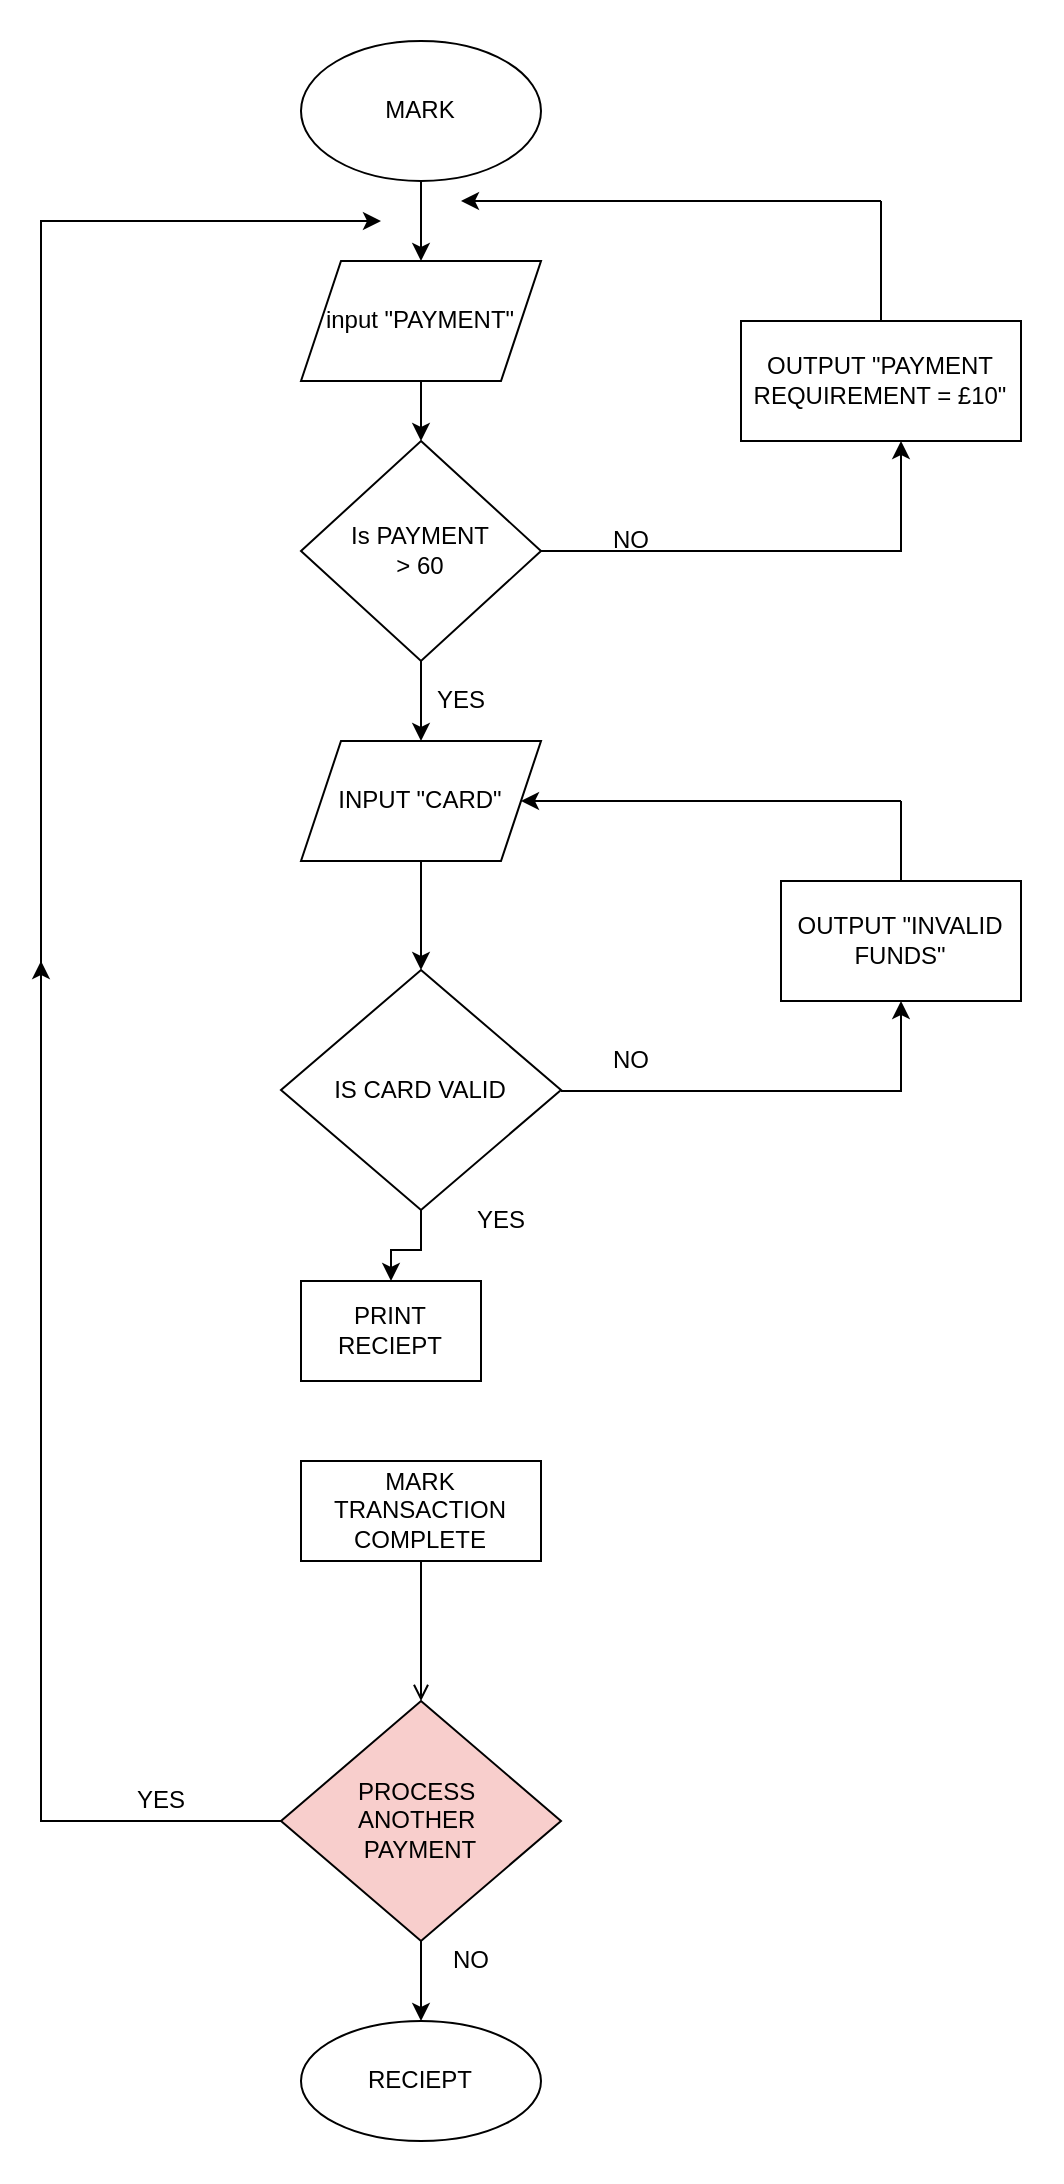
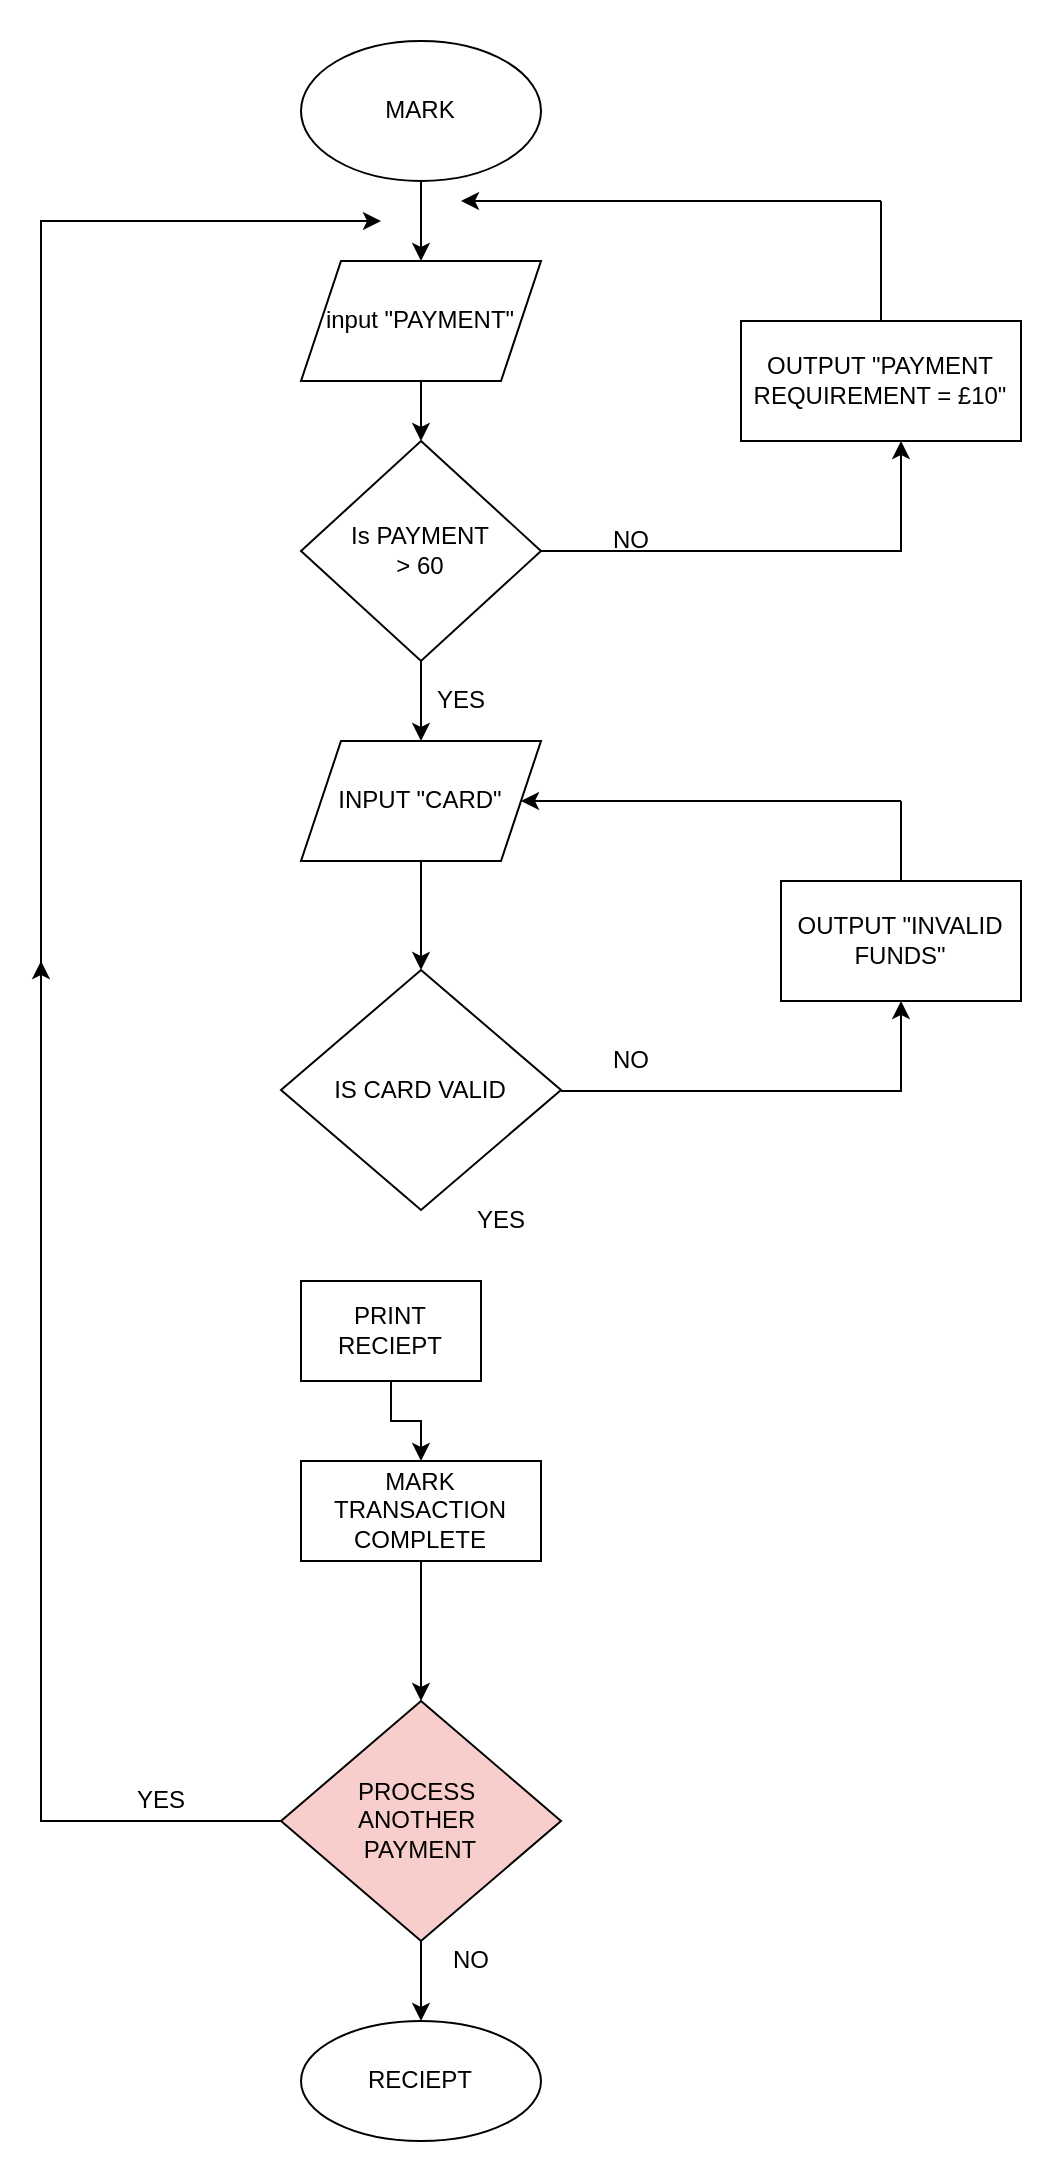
  <mxCell id="0" />
  <mxCell id="1" parent="0" />
  <mxCell id="2" value="" style="edgeStyle=orthogonalEdgeStyle;rounded=0;orthogonalLoop=1;jettySize=auto;html=1;" edge="1" parent="1" source="3" target="5"><mxGeometry relative="1" as="geometry" /></mxCell>
  <mxCell id="3" value="MARK" style="ellipse;whiteSpace=wrap;html=1;" vertex="1" parent="1"><mxGeometry x="150" width="120" height="70" as="geometry" y="20" /></mxCell>
  <mxCell id="4" value="" style="edgeStyle=orthogonalEdgeStyle;rounded=0;orthogonalLoop=1;jettySize=auto;html=1;" edge="1" parent="1" source="5"><mxGeometry relative="1" as="geometry"><mxPoint x="210" y="220" as="targetPoint" /></mxGeometry></mxCell>
  <mxCell id="5" value="input &quot;PAYMENT&quot;" style="shape=parallelogram;perimeter=parallelogramPerimeter;whiteSpace=wrap;html=1;fixedSize=1;" vertex="1" parent="1"><mxGeometry x="150" y="130" width="120" height="60" as="geometry" /></mxCell>
  <mxCell id="6" value="" style="edgeStyle=orthogonalEdgeStyle;rounded=0;orthogonalLoop=1;jettySize=auto;html=1;exitX=1;exitY=0.5;exitDx=0;exitDy=0;" edge="1" parent="1" source="8" target="9"><mxGeometry relative="1" as="geometry"><Array as="points"><mxPoint x="450" y="275" /></Array></mxGeometry></mxCell>
  <mxCell id="7" value="" style="edgeStyle=orthogonalEdgeStyle;rounded=0;orthogonalLoop=1;jettySize=auto;html=1;" edge="1" parent="1" source="8" target="13"><mxGeometry relative="1" as="geometry" /></mxCell>
  <mxCell id="8" value="Is PAYMENT&lt;br&gt;&amp;gt; 60" style="rhombus;whiteSpace=wrap;html=1;" vertex="1" parent="1"><mxGeometry x="150" y="220" width="120" height="110" as="geometry" /></mxCell>
  <mxCell id="9" value="OUTPUT &quot;PAYMENT REQUIREMENT = £10&quot;" style="whiteSpace=wrap;html=1;" vertex="1" parent="1"><mxGeometry x="370" y="160" width="140" height="60" as="geometry" /></mxCell>
  <mxCell id="10" value="" style="endArrow=none;html=1;rounded=0;exitX=0.5;exitY=0;exitDx=0;exitDy=0;" edge="1" parent="1" source="9"><mxGeometry width="50" height="50" relative="1" as="geometry"><mxPoint x="460" y="140" as="sourcePoint" /><mxPoint x="440" y="100" as="targetPoint" /></mxGeometry></mxCell>
  <mxCell id="11" value="" style="endArrow=classic;html=1;rounded=0;" edge="1" parent="1"><mxGeometry width="50" height="50" relative="1" as="geometry"><mxPoint x="440" y="100" as="sourcePoint" /><mxPoint x="230" y="100" as="targetPoint" /></mxGeometry></mxCell>
  <mxCell id="12" value="" style="edgeStyle=orthogonalEdgeStyle;rounded=0;orthogonalLoop=1;jettySize=auto;html=1;" edge="1" parent="1" source="13" target="16"><mxGeometry relative="1" as="geometry" /></mxCell>
  <mxCell id="13" value="INPUT &quot;CARD&quot;" style="shape=parallelogram;perimeter=parallelogramPerimeter;whiteSpace=wrap;html=1;fixedSize=1;" vertex="1" parent="1"><mxGeometry x="150" y="370" width="120" height="60" as="geometry" /></mxCell>
  <mxCell id="14" value="" style="edgeStyle=orthogonalEdgeStyle;rounded=0;orthogonalLoop=1;jettySize=auto;html=1;" edge="1" parent="1" target="17"><mxGeometry relative="1" as="geometry"><mxPoint x="280" y="545" as="sourcePoint" /><Array as="points"><mxPoint x="450" y="545" /></Array></mxGeometry></mxCell>
- <mxCell id="15" value="" style="edgeStyle=orthogonalEdgeStyle;rounded=0;orthogonalLoop=1;jettySize=auto;html=1;entryX=0.5;entryY=0;entryDx=0;entryDy=0;" edge="1" parent="1" source="16" target="25"><mxGeometry relative="1" as="geometry"><mxPoint x="210" y="630" as="targetPoint" /></mxGeometry></mxCell>
  <mxCell id="16" value="IS CARD VALID" style="rhombus;whiteSpace=wrap;html=1;" vertex="1" parent="1"><mxGeometry x="140" y="484.5" width="140" height="120" as="geometry" /></mxCell>
  <mxCell id="17" value="OUTPUT &quot;INVALID&lt;br&gt;FUNDS&quot;" style="whiteSpace=wrap;html=1;" vertex="1" parent="1"><mxGeometry x="390" y="440" width="120" height="60" as="geometry" /></mxCell>
  <mxCell id="18" value="" style="endArrow=none;html=1;rounded=0;exitX=0.5;exitY=0;exitDx=0;exitDy=0;" edge="1" parent="1" source="17"><mxGeometry width="50" height="50" relative="1" as="geometry"><mxPoint x="480" y="440" as="sourcePoint" /><mxPoint x="450" y="400" as="targetPoint" /></mxGeometry></mxCell>
  <mxCell id="19" value="" style="endArrow=classic;html=1;rounded=0;entryX=1;entryY=0.5;entryDx=0;entryDy=0;" edge="1" parent="1" target="13"><mxGeometry width="50" height="50" relative="1" as="geometry"><mxPoint x="450" y="400" as="sourcePoint" /><mxPoint x="500" y="370" as="targetPoint" /></mxGeometry></mxCell>
  <mxCell id="20" value="NO" style="text;html=1;align=center;verticalAlign=middle;resizable=0;points=[];autosize=1;strokeColor=none;fillColor=none;" vertex="1" parent="1"><mxGeometry x="300" y="520" width="30" height="20" as="geometry" /></mxCell>
  <mxCell id="21" value="NO" style="text;html=1;align=center;verticalAlign=middle;resizable=0;points=[];autosize=1;strokeColor=none;fillColor=none;" vertex="1" parent="1"><mxGeometry x="300" y="260" width="30" height="20" as="geometry" /></mxCell>
  <mxCell id="22" value="YES" style="text;html=1;align=center;verticalAlign=middle;resizable=0;points=[];autosize=1;strokeColor=none;fillColor=none;" vertex="1" parent="1"><mxGeometry x="210" y="340" width="40" height="20" as="geometry" /></mxCell>
  <mxCell id="23" value="YES" style="text;html=1;align=center;verticalAlign=middle;resizable=0;points=[];autosize=1;strokeColor=none;fillColor=none;" vertex="1" parent="1"><mxGeometry x="230" y="600" width="40" height="20" as="geometry" /></mxCell>
+ <mxCell id="24" value="" style="edgeStyle=orthogonalEdgeStyle;rounded=0;orthogonalLoop=1;jettySize=auto;html=1;" edge="1" parent="1" source="25" target="26"><mxGeometry relative="1" as="geometry" /></mxCell>
  <mxCell id="25" value="PRINT RECIEPT" style="whiteSpace=wrap;html=1;" vertex="1" parent="1"><mxGeometry x="150" y="640" width="90" height="50" as="geometry" /></mxCell>
  <mxCell id="26" value="MARK TRANSACTION COMPLETE" style="whiteSpace=wrap;html=1;" vertex="1" parent="1"><mxGeometry x="150" y="730" width="120" height="50" as="geometry" /></mxCell>
  <mxCell id="27" value="PROCESS&amp;nbsp;&lt;br&gt;ANOTHER&amp;nbsp;&lt;br&gt;PAYMENT" style="rhombus;whiteSpace=wrap;html=1;fillColor=#f8cecc;" vertex="1" parent="1"><mxGeometry x="140" y="850" width="140" height="120" as="geometry" /></mxCell>
- <mxCell id="28" value="" style="endArrow=open;html=1;rounded=0;exitX=0.5;exitY=1;exitDx=0;exitDy=0;entryX=0.5;entryY=0;entryDx=0;entryDy=0;" edge="1" parent="1" source="26" target="27"><mxGeometry width="50" height="50" relative="1" as="geometry"><mxPoint x="240" y="850" as="sourcePoint" /><mxPoint x="350" y="860" as="targetPoint" /></mxGeometry></mxCell>
+ <mxCell id="28" value="" style="endArrow=classic;html=1;rounded=0;exitX=0.5;exitY=1;exitDx=0;exitDy=0;entryX=0.5;entryY=0;entryDx=0;entryDy=0;" edge="1" parent="1" source="26" target="27"><mxGeometry width="50" height="50" relative="1" as="geometry"><mxPoint x="240" y="850" as="sourcePoint" /><mxPoint x="350" y="860" as="targetPoint" /></mxGeometry></mxCell>
  <mxCell id="29" value="" style="endArrow=classic;html=1;rounded=0;exitX=0;exitY=0.5;exitDx=0;exitDy=0;" edge="1" parent="1" source="27"><mxGeometry width="50" height="50" relative="1" as="geometry"><mxPoint x="10" y="890" as="sourcePoint" /><mxPoint x="190" y="110" as="targetPoint" /><Array as="points"><mxPoint x="20" y="910" /><mxPoint x="20" y="110" /></Array></mxGeometry></mxCell>
  <mxCell id="30" value="YES" style="text;html=1;align=center;verticalAlign=middle;resizable=0;points=[];autosize=1;strokeColor=none;fillColor=none;" vertex="1" parent="1"><mxGeometry x="60" y="890" width="40" height="20" as="geometry" /></mxCell>
  <mxCell id="31" value="NO" style="text;html=1;align=center;verticalAlign=middle;resizable=0;points=[];autosize=1;strokeColor=none;fillColor=none;" vertex="1" parent="1"><mxGeometry x="220" y="970" width="30" height="20" as="geometry" /></mxCell>
  <mxCell id="32" value="" style="endArrow=classic;html=1;rounded=0;" edge="1" parent="1"><mxGeometry width="50" height="50" relative="1" as="geometry"><mxPoint x="210" y="970" as="sourcePoint" /><mxPoint x="210" y="1010" as="targetPoint" /></mxGeometry></mxCell>
  <mxCell id="33" value="RECIEPT" style="ellipse;whiteSpace=wrap;html=1;" vertex="1" parent="1"><mxGeometry x="150" y="1010" width="120" height="60" as="geometry" /></mxCell>
  <mxCell id="34" value="" style="endArrow=classic;html=1;rounded=0;" edge="1" parent="1"><mxGeometry width="50" height="50" relative="1" as="geometry"><mxPoint x="20" y="540" as="sourcePoint" /><mxPoint x="20" y="480" as="targetPoint" /></mxGeometry></mxCell>
